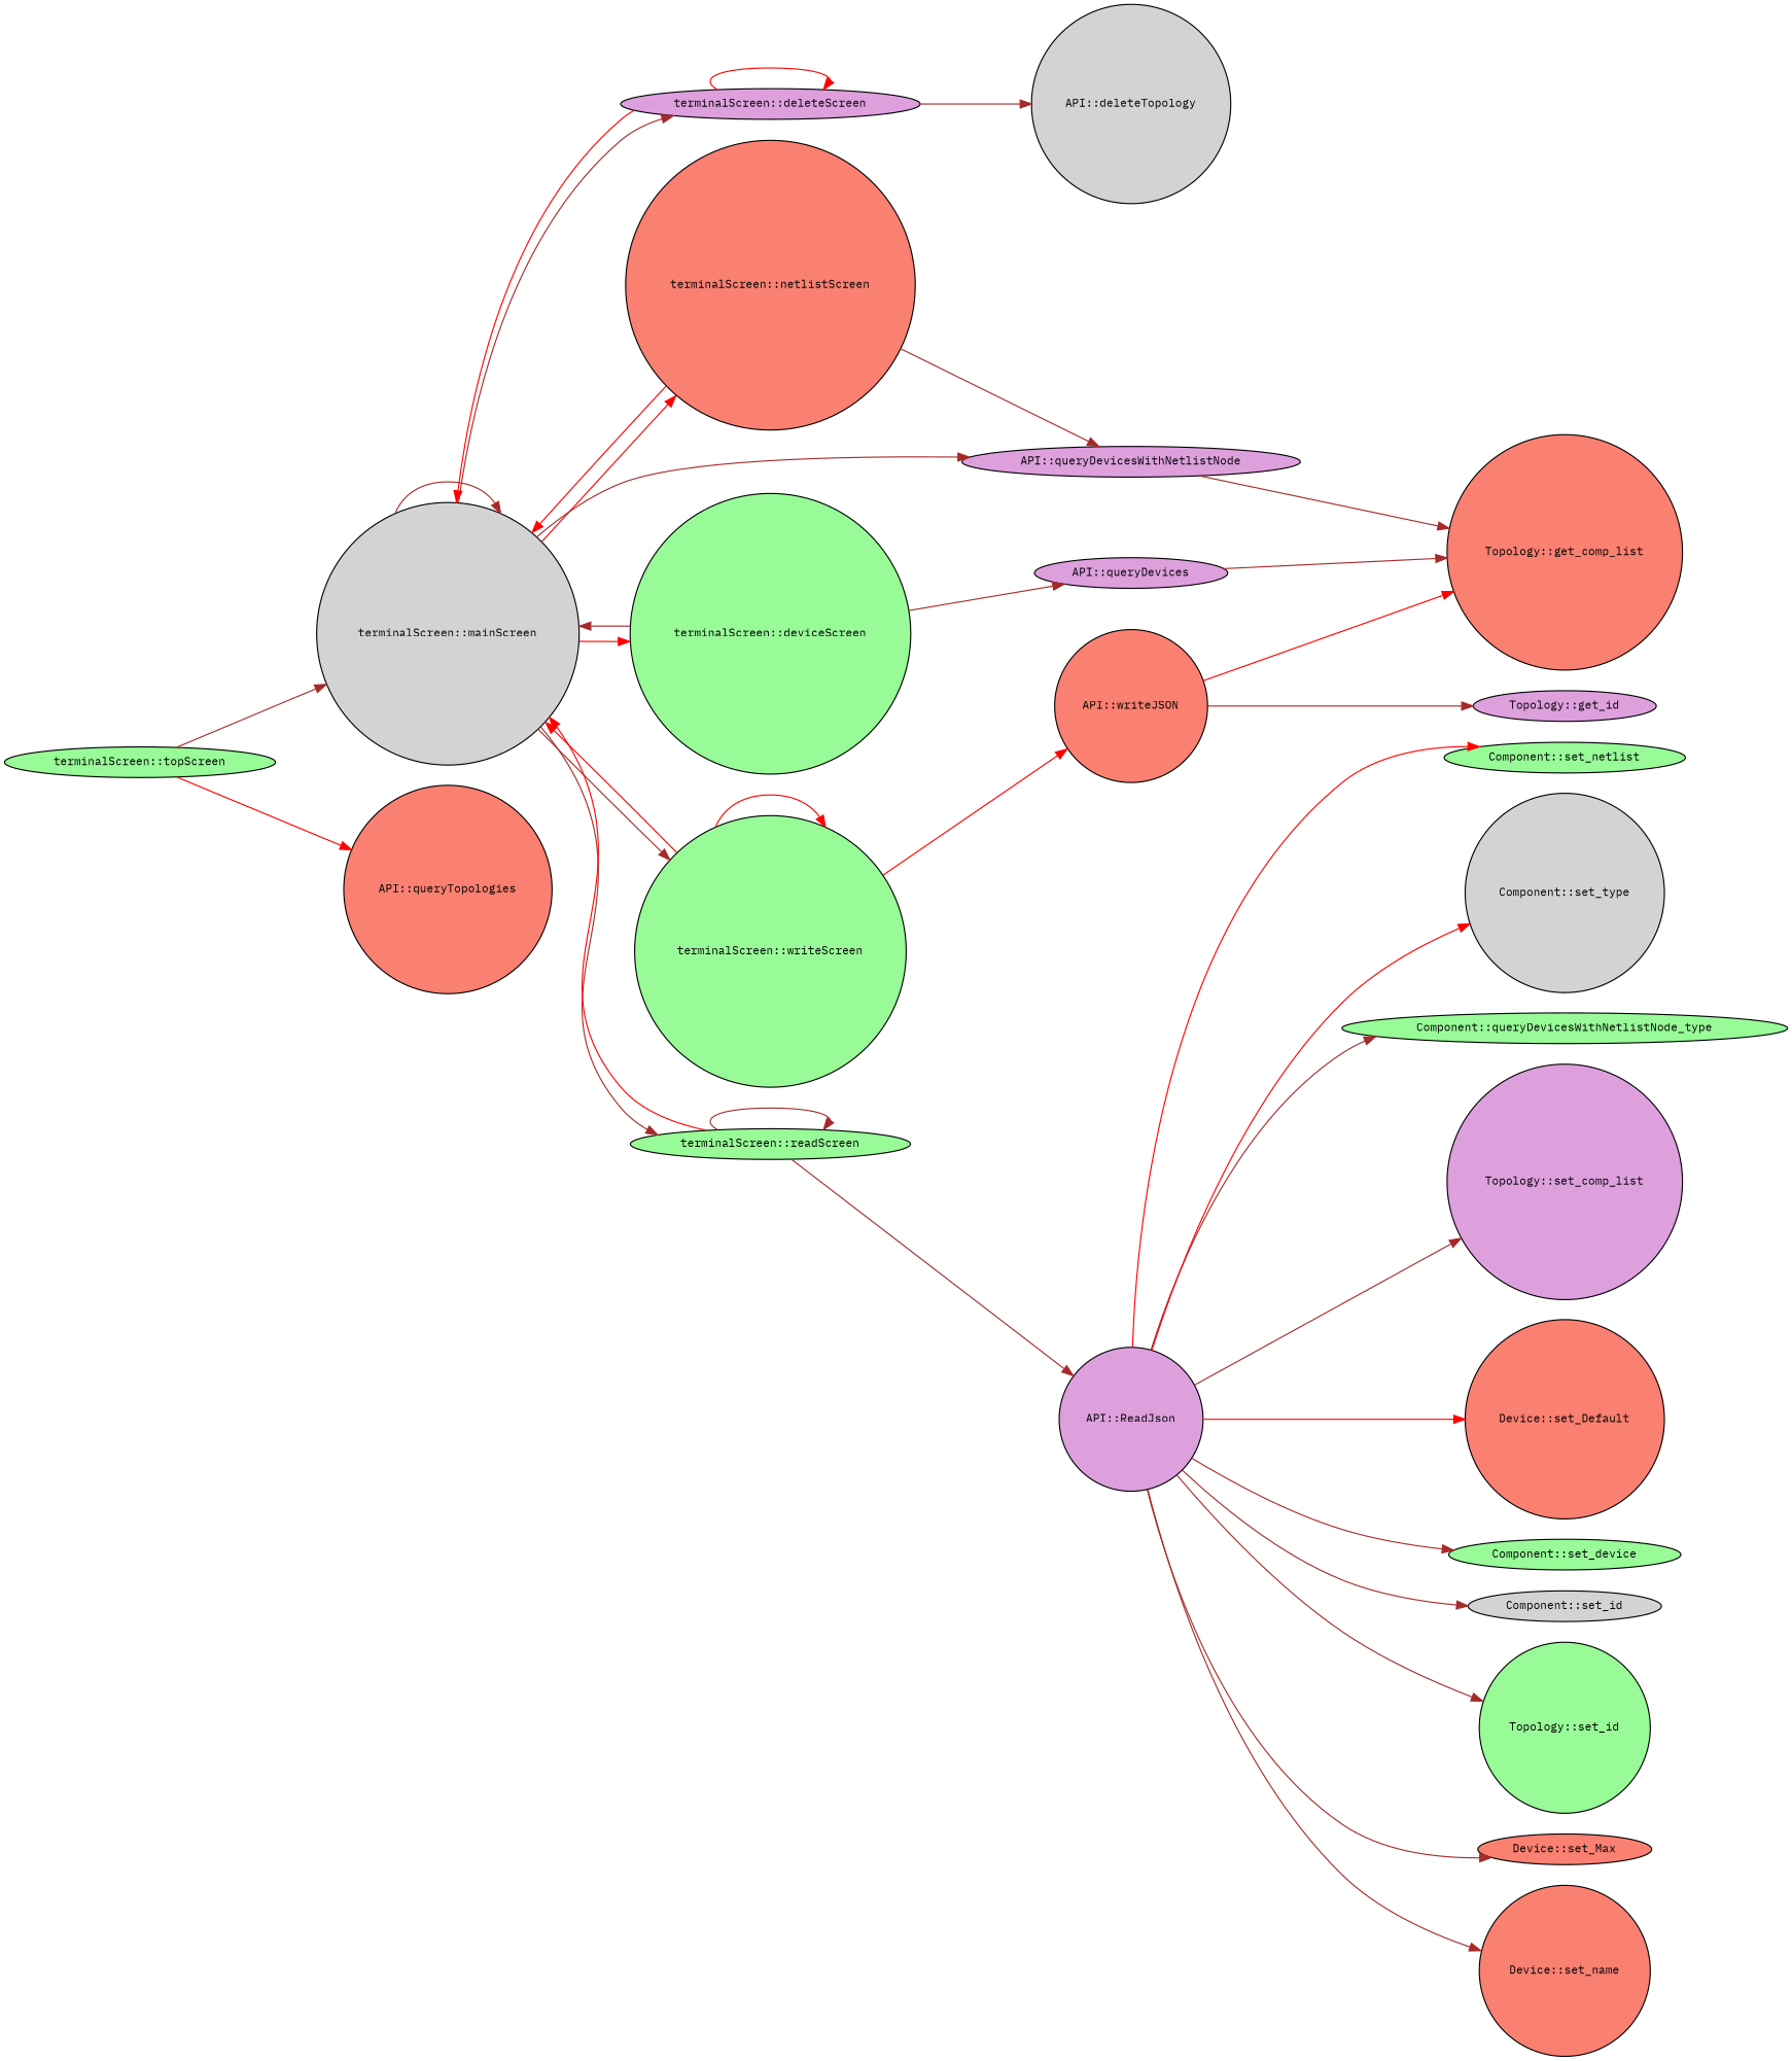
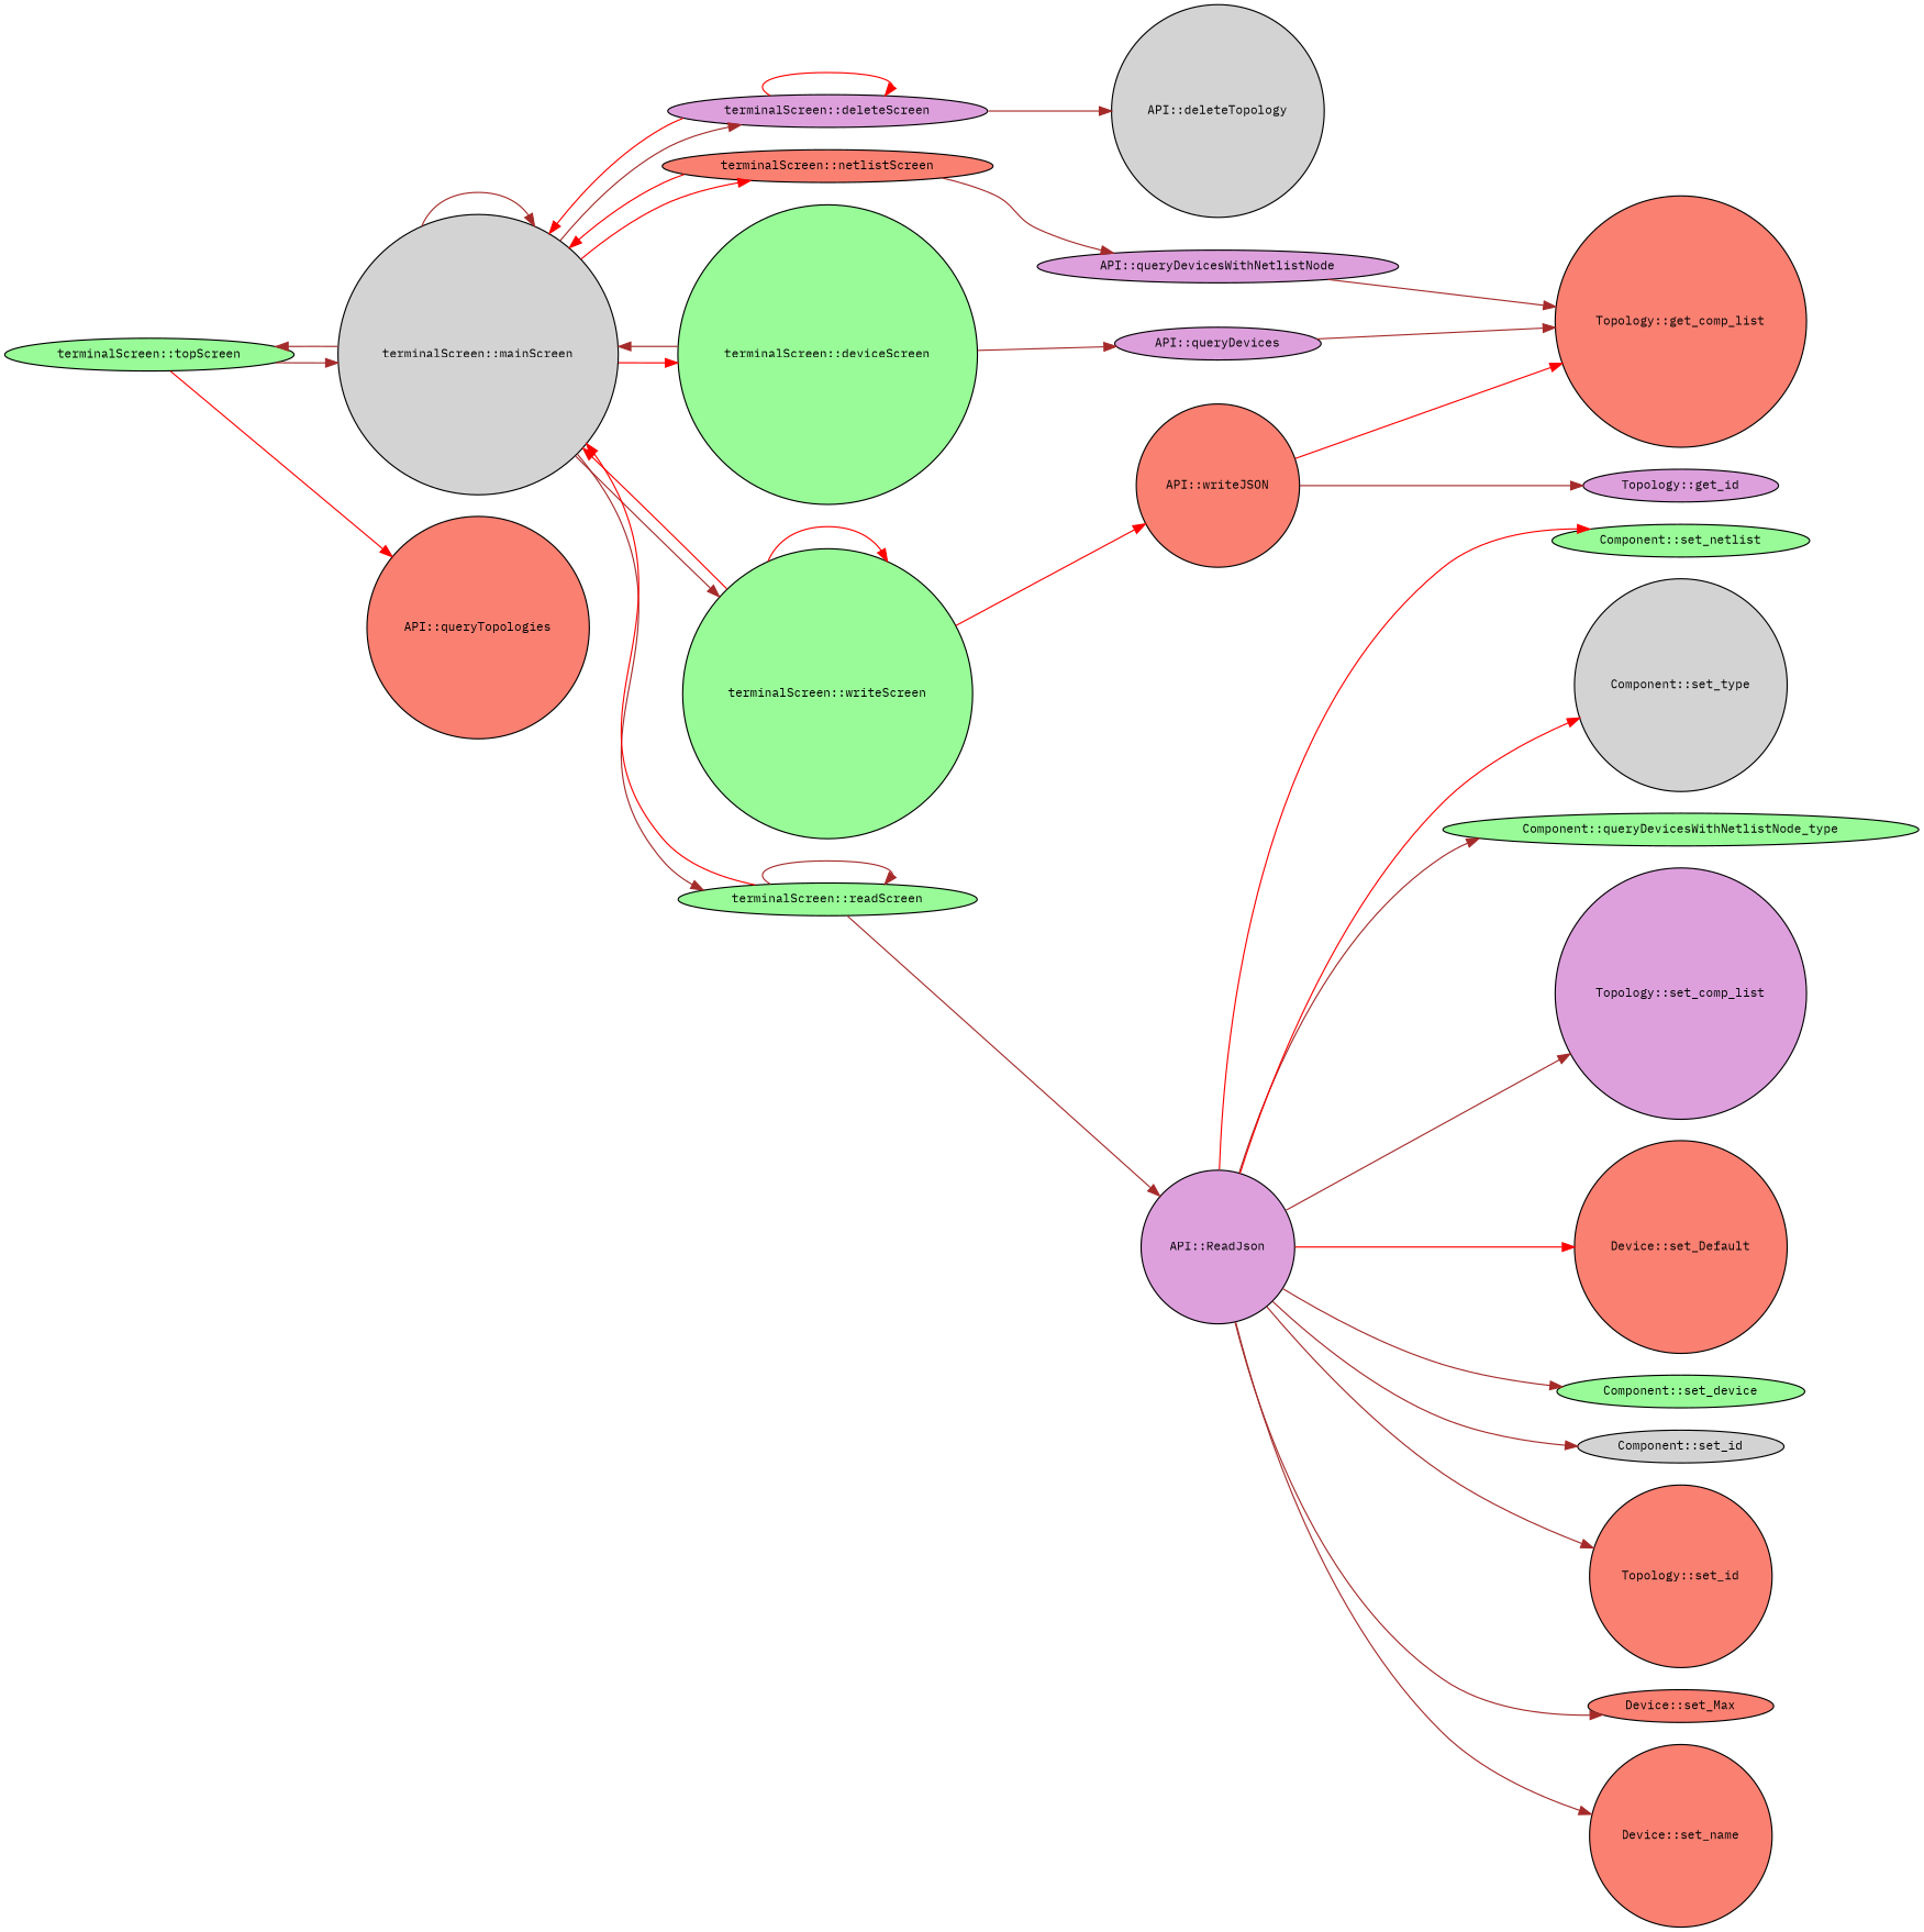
  digraph {
    fontname="IBM Plex Mono"
    rankdir=LR
    node [color=black fillcolor=salmon fontname="IBM Plex Mono" fontsize=10 shape=circle style=filled]
    edge [color=brown fontname="IBM Plex Mono" fontsize=10 labelfontname=Helvetica labelfontsize=10 style=solid]
    n1 [fillcolor=palegreen fontcolor=black height=0.2 label="terminalScreen::topScreen" shape=ellipse width=0.4]
    n2 [fillcolor=lightgrey height=0.2 label="terminalScreen::mainScreen" width=0.4]
    n3 [height=0.2 label="API::queryTopologies" width=0.4]
    n4 [fillcolor=plum height=0.2 label="terminalScreen::deleteScreen" shape=ellipse width=0.4]
    n5 [fillcolor=palegreen height=0.2 label="terminalScreen::deviceScreen" width=0.4]
-   n6 [height=0.2 label="terminalScreen::netlistScreen" width=0.4]
+   n6 [height=0.2 label="terminalScreen::netlistScreen" shape=ellipse width=0.4]
    n7 [fillcolor=palegreen height=0.2 label="terminalScreen::readScreen" shape=ellipse width=0.4]
    n8 [fillcolor=palegreen height=0.2 label="terminalScreen::writeScreen" width=0.4]
    n9 [fillcolor=lightgrey height=0.2 label="API::deleteTopology" width=0.4]
    n10 [fillcolor=plum height=0.2 label="API::queryDevices" shape=ellipse width=0.4]
    n11 [fillcolor=plum height=0.2 label="API::queryDevicesWithNetlistNode" shape=ellipse width=0.4]
    n12 [fillcolor=plum height=0.2 label="API::ReadJson" width=0.4]
    n13 [height=0.2 label="API::writeJSON" width=0.4]
    n14 [height=0.2 label="Topology::get_comp_list" width=0.4]
    n15 [fillcolor=palegreen height=0.2 label="Component::queryDevicesWithNetlistNode_type" shape=ellipse width=0.4]
    n16 [fillcolor=plum height=0.2 label="Topology::set_comp_list" width=0.4]
    n17 [height=0.2 label="Device::set_Default" width=0.4]
    n18 [fillcolor=palegreen height=0.2 label="Component::set_device" shape=ellipse width=0.4]
    n19 [fillcolor=lightgrey height=0.2 label="Component::set_id" shape=ellipse width=0.4]
-   n20 [fillcolor=palegreen height=0.2 label="Topology::set_id" width=0.4]
+   n20 [height=0.2 label="Topology::set_id" width=0.4]
    n21 [height=0.2 label="Device::set_Max" shape=ellipse width=0.4]
    n22 [height=0.2 label="Device::set_name" width=0.4]
    n23 [fillcolor=palegreen height=0.2 label="Component::set_netlist" shape=ellipse width=0.4]
    n24 [fillcolor=lightgrey height=0.2 label="Component::set_type" width=0.4]
    n25 [fillcolor=plum height=0.2 label="Topology::get_id" shape=ellipse width=0.4]
    n1 -> n2
    n1 -> n3 [color=red]
-   n2 -> n11
+   n2 -> n1
    n2 -> n2
    n2 -> n4
    n2 -> n5 [color=red]
    n2 -> n6 [color=red]
    n2 -> n7
    n2 -> n8
    n4 -> n2 [color=red]
    n4 -> n4 [color=red]
    n4 -> n9
    n5 -> n2
    n5 -> n10
    n6 -> n2 [color=red]
    n6 -> n11
    n7 -> n2 [color=red]
    n7 -> n7
    n7 -> n12
    n8 -> n2 [color=red]
    n8 -> n8 [color=red]
    n8 -> n13 [color=red]
    n10 -> n14
    n11 -> n14
    n12 -> n15
    n12 -> n16
    n12 -> n17 [color=red]
    n12 -> n18
    n12 -> n19
    n12 -> n20
    n12 -> n21
    n12 -> n22
    n12 -> n23 [color=red]
    n12 -> n24 [color=red]
    n13 -> n14 [color=red]
    n13 -> n25
  }
